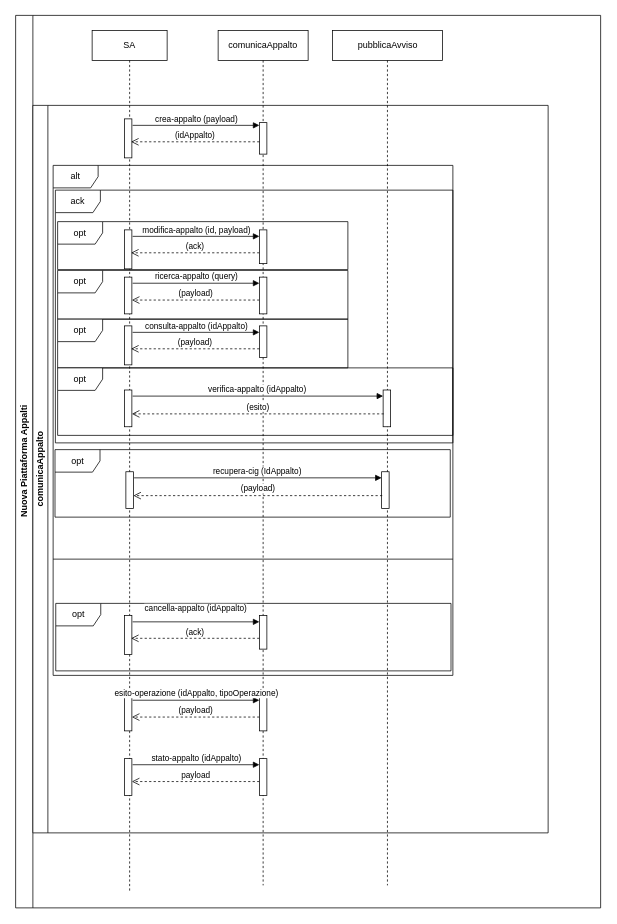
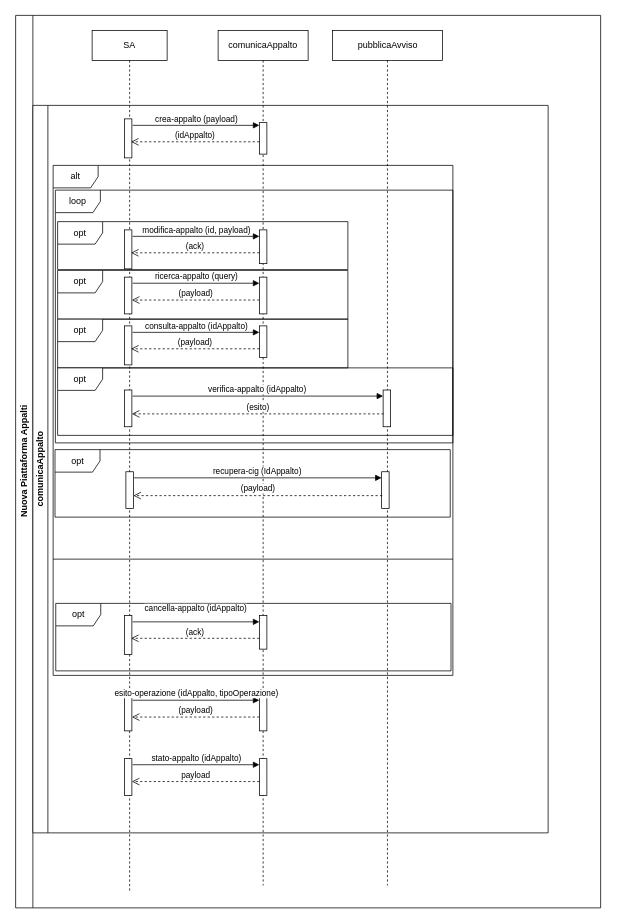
  <mxCell id="0" />
  <mxCell id="1" parent="0" />
  <mxCell id="2" value="opt" style="shape=umlFrame;whiteSpace=wrap;html=1;" parent="1" vertex="1"><mxGeometry x="73.5" y="804" width="527" height="90" as="geometry" /></mxCell>
  <mxCell id="3" value="opt" style="shape=umlFrame;whiteSpace=wrap;html=1;" parent="1" vertex="1"><mxGeometry x="76" y="360" width="387" height="65" as="geometry" /></mxCell>
  <mxCell id="4" value="opt" style="shape=umlFrame;whiteSpace=wrap;html=1;" parent="1" vertex="1"><mxGeometry x="76" y="425" width="387" height="65" as="geometry" /></mxCell>
  <mxCell id="5" value="Nuova Piattaforma Appalti" style="swimlane;horizontal=0;whiteSpace=wrap;html=1;strokeWidth=1;" parent="1" vertex="1"><mxGeometry x="20" y="20" width="780" height="1190" as="geometry" /></mxCell>
  <mxCell id="6" value="pubblicaAvviso" style="shape=umlLifeline;perimeter=lifelinePerimeter;whiteSpace=wrap;html=1;container=1;collapsible=0;recursiveResize=0;outlineConnect=0;" parent="5" vertex="1"><mxGeometry x="422.5" y="20" width="146.5" height="1140" as="geometry" /></mxCell>
  <mxCell id="7" value="comunicaAppalto" style="shape=umlLifeline;perimeter=lifelinePerimeter;whiteSpace=wrap;html=1;container=1;collapsible=0;recursiveResize=0;outlineConnect=0;" parent="5" vertex="1"><mxGeometry x="270" y="20" width="120" height="1140" as="geometry" /></mxCell>
  <mxCell id="8" value="" style="html=1;points=[];perimeter=orthogonalPerimeter;" parent="7" vertex="1"><mxGeometry x="55" y="123" width="10" height="42" as="geometry" /></mxCell>
  <mxCell id="9" value="SA" style="shape=umlLifeline;perimeter=lifelinePerimeter;whiteSpace=wrap;html=1;container=1;collapsible=0;recursiveResize=0;outlineConnect=0;" parent="5" vertex="1"><mxGeometry x="102" y="20" width="100" height="1150" as="geometry" /></mxCell>
  <mxCell id="10" value="comunicaAppalto" style="swimlane;startSize=20;horizontal=0;html=1;whiteSpace=wrap;" parent="5" vertex="1"><mxGeometry x="23" y="120" width="687" height="970" as="geometry"><mxRectangle x="23" y="120" width="40" height="130" as="alternateBounds" /></mxGeometry></mxCell>
  <mxCell id="11" value="opt" style="shape=umlFrame;whiteSpace=wrap;html=1;" parent="10" vertex="1"><mxGeometry x="33" y="155" width="387" height="64" as="geometry" /></mxCell>
  <mxCell id="12" value="alt" style="shape=umlFrame;whiteSpace=wrap;html=1;" parent="10" vertex="1"><mxGeometry x="27" y="80" width="533" height="680" as="geometry" /></mxCell>
- <mxCell id="13" value="ack" style="shape=umlFrame;whiteSpace=wrap;html=1;" parent="10" vertex="1"><mxGeometry x="30" y="113" width="530" height="337" as="geometry" /></mxCell>
+ <mxCell id="13" value="loop" style="shape=umlFrame;whiteSpace=wrap;html=1;" parent="10" vertex="1"><mxGeometry x="30" y="113" width="530" height="337" as="geometry" /></mxCell>
  <mxCell id="14" value="" style="html=1;points=[];perimeter=orthogonalPerimeter;" parent="10" vertex="1"><mxGeometry x="122" y="18" width="10" height="52" as="geometry" /></mxCell>
  <mxCell id="15" value="" style="html=1;points=[];perimeter=orthogonalPerimeter;" parent="10" vertex="1"><mxGeometry x="122" y="166" width="10" height="52" as="geometry" /></mxCell>
  <mxCell id="16" value="(ack)" style="html=1;verticalAlign=bottom;endArrow=open;dashed=1;endSize=8;rounded=0;entryX=0.89;entryY=0.588;entryDx=0;entryDy=0;entryPerimeter=0;" parent="10" target="15" edge="1"><mxGeometry relative="1" as="geometry"><mxPoint x="302" y="196.576" as="sourcePoint" /><mxPoint x="327" y="238" as="targetPoint" /></mxGeometry></mxCell>
  <mxCell id="17" value="" style="html=1;points=[];perimeter=orthogonalPerimeter;" parent="10" vertex="1"><mxGeometry x="302" y="166" width="10" height="45" as="geometry" /></mxCell>
  <mxCell id="18" value="modifica-appalto (id, payload)" style="html=1;verticalAlign=bottom;endArrow=block;rounded=0;exitX=1.097;exitY=0.166;exitDx=0;exitDy=0;exitPerimeter=0;endFill=1;" parent="10" source="15" target="17" edge="1"><mxGeometry width="80" relative="1" as="geometry"><mxPoint x="195.97" y="334.632" as="sourcePoint" /><mxPoint x="365" y="334.632" as="targetPoint" /></mxGeometry></mxCell>
  <mxCell id="19" value="" style="html=1;points=[];perimeter=orthogonalPerimeter;" parent="10" vertex="1"><mxGeometry x="122" y="229" width="10" height="49" as="geometry" /></mxCell>
  <mxCell id="20" value="(payload)" style="html=1;verticalAlign=bottom;endArrow=open;dashed=1;endSize=8;rounded=0;" parent="10" target="19" edge="1"><mxGeometry relative="1" as="geometry"><mxPoint x="302" y="259.576" as="sourcePoint" /><mxPoint x="127" y="258" as="targetPoint" /></mxGeometry></mxCell>
  <mxCell id="21" value="" style="html=1;points=[];perimeter=orthogonalPerimeter;" parent="10" vertex="1"><mxGeometry x="302" y="229" width="10" height="49" as="geometry" /></mxCell>
  <mxCell id="22" value="ricerca-appalto (query)" style="html=1;verticalAlign=bottom;endArrow=block;rounded=0;exitX=1.097;exitY=0.166;exitDx=0;exitDy=0;exitPerimeter=0;endFill=1;" parent="10" source="19" target="21" edge="1"><mxGeometry x="0.004" width="80" relative="1" as="geometry"><mxPoint x="132.97" y="237.632" as="sourcePoint" /><mxPoint x="302" y="237.632" as="targetPoint" /><mxPoint as="offset" /></mxGeometry></mxCell>
  <mxCell id="23" value="" style="html=1;points=[];perimeter=orthogonalPerimeter;" parent="10" vertex="1"><mxGeometry x="122" y="294" width="10" height="52" as="geometry" /></mxCell>
  <mxCell id="24" value="" style="html=1;points=[];perimeter=orthogonalPerimeter;" parent="10" vertex="1"><mxGeometry x="122" y="680" width="10" height="52" as="geometry" /></mxCell>
  <mxCell id="25" value="(ack)" style="html=1;verticalAlign=bottom;endArrow=open;dashed=1;endSize=8;rounded=0;entryX=0.89;entryY=0.588;entryDx=0;entryDy=0;entryPerimeter=0;" parent="10" target="24" edge="1"><mxGeometry relative="1" as="geometry"><mxPoint x="302" y="710.576" as="sourcePoint" /><mxPoint x="264" y="592" as="targetPoint" /></mxGeometry></mxCell>
  <mxCell id="26" value="" style="html=1;points=[];perimeter=orthogonalPerimeter;" parent="10" vertex="1"><mxGeometry x="302" y="680" width="10" height="45" as="geometry" /></mxCell>
  <mxCell id="27" value="cancella-appalto (idAppalto)" style="html=1;verticalAlign=bottom;endArrow=block;rounded=0;exitX=1.097;exitY=0.166;exitDx=0;exitDy=0;exitPerimeter=0;endFill=1;" parent="10" source="24" target="26" edge="1"><mxGeometry x="-0.006" y="9" width="80" relative="1" as="geometry"><mxPoint x="132.97" y="688.632" as="sourcePoint" /><mxPoint x="302" y="688.632" as="targetPoint" /><mxPoint as="offset" /></mxGeometry></mxCell>
  <mxCell id="28" value="" style="html=1;points=[];perimeter=orthogonalPerimeter;" parent="10" vertex="1"><mxGeometry x="122" y="785" width="10" height="49" as="geometry" /></mxCell>
  <mxCell id="29" value="(payload)" style="html=1;verticalAlign=bottom;endArrow=open;dashed=1;endSize=8;rounded=0;" parent="10" target="28" edge="1"><mxGeometry relative="1" as="geometry"><mxPoint x="302" y="815.576" as="sourcePoint" /><mxPoint x="64" y="654" as="targetPoint" /></mxGeometry></mxCell>
  <mxCell id="30" value="" style="html=1;points=[];perimeter=orthogonalPerimeter;" parent="10" vertex="1"><mxGeometry x="302" y="785" width="10" height="49" as="geometry" /></mxCell>
  <mxCell id="31" value="esito-operazione (idAppalto, tipoOperazione)" style="html=1;verticalAlign=bottom;endArrow=block;rounded=0;exitX=1.097;exitY=0.166;exitDx=0;exitDy=0;exitPerimeter=0;endFill=1;" parent="10" source="28" target="30" edge="1"><mxGeometry x="0.004" width="80" relative="1" as="geometry"><mxPoint x="69.97" y="633.632" as="sourcePoint" /><mxPoint x="239" y="633.632" as="targetPoint" /><mxPoint as="offset" /></mxGeometry></mxCell>
  <mxCell id="32" value="" style="html=1;points=[];perimeter=orthogonalPerimeter;" parent="10" vertex="1"><mxGeometry x="302" y="294" width="10" height="42" as="geometry" /></mxCell>
  <mxCell id="33" value="consulta-appalto (idAppalto)" style="html=1;verticalAlign=bottom;endArrow=block;rounded=0;exitX=1.097;exitY=0.166;exitDx=0;exitDy=0;exitPerimeter=0;" parent="10" source="23" target="32" edge="1"><mxGeometry x="0.004" width="80" relative="1" as="geometry"><mxPoint x="87" y="266" as="sourcePoint" /><mxPoint x="167" y="266" as="targetPoint" /><mxPoint as="offset" /></mxGeometry></mxCell>
  <mxCell id="34" value="(payload)" style="html=1;verticalAlign=bottom;endArrow=open;dashed=1;endSize=8;rounded=0;entryX=0.89;entryY=0.588;entryDx=0;entryDy=0;entryPerimeter=0;" parent="10" source="32" target="23" edge="1"><mxGeometry relative="1" as="geometry"><mxPoint x="407" y="366" as="sourcePoint" /><mxPoint x="327" y="366" as="targetPoint" /></mxGeometry></mxCell>
  <mxCell id="35" value="" style="line;strokeWidth=1;fillColor=none;align=left;verticalAlign=middle;spacingTop=-1;spacingLeft=3;spacingRight=3;rotatable=0;labelPosition=right;points=[];portConstraint=eastwest;strokeColor=inherit;" parent="10" vertex="1"><mxGeometry x="27" y="601" width="533" height="8" as="geometry" /></mxCell>
  <mxCell id="36" value="" style="html=1;points=[];perimeter=orthogonalPerimeter;" parent="10" vertex="1"><mxGeometry x="122" y="871" width="10" height="49" as="geometry" /></mxCell>
  <mxCell id="37" value="payload" style="html=1;verticalAlign=bottom;endArrow=open;dashed=1;endSize=8;rounded=0;" parent="10" target="36" edge="1"><mxGeometry relative="1" as="geometry"><mxPoint x="302" y="901.576" as="sourcePoint" /><mxPoint x="1" y="580" as="targetPoint" /></mxGeometry></mxCell>
  <mxCell id="38" value="" style="html=1;points=[];perimeter=orthogonalPerimeter;" parent="10" vertex="1"><mxGeometry x="302" y="871" width="10" height="49" as="geometry" /></mxCell>
  <mxCell id="39" value="stato-appalto (idAppalto)" style="html=1;verticalAlign=bottom;endArrow=block;rounded=0;exitX=1.097;exitY=0.166;exitDx=0;exitDy=0;exitPerimeter=0;endFill=1;" parent="10" source="36" target="38" edge="1"><mxGeometry x="0.004" width="80" relative="1" as="geometry"><mxPoint x="6.97" y="559.632" as="sourcePoint" /><mxPoint x="176" y="559.632" as="targetPoint" /><mxPoint as="offset" /></mxGeometry></mxCell>
  <mxCell id="40" value="opt" style="shape=umlFrame;whiteSpace=wrap;html=1;" parent="10" vertex="1"><mxGeometry x="33" y="350" width="527" height="90" as="geometry" /></mxCell>
  <mxCell id="41" value="" style="html=1;points=[];perimeter=orthogonalPerimeter;" parent="10" vertex="1"><mxGeometry x="467" y="379.5" width="10" height="49" as="geometry" /></mxCell>
  <mxCell id="42" value="" style="html=1;points=[];perimeter=orthogonalPerimeter;" parent="10" vertex="1"><mxGeometry x="122" y="379.5" width="10" height="49" as="geometry" /></mxCell>
  <mxCell id="43" value="verifica-appalto (idAppalto)" style="html=1;verticalAlign=bottom;endArrow=block;rounded=0;exitX=1.097;exitY=0.166;exitDx=0;exitDy=0;exitPerimeter=0;endFill=1;" parent="10" source="42" target="41" edge="1"><mxGeometry x="-0.004" width="80" relative="1" as="geometry"><mxPoint x="-50.03" y="-200.868" as="sourcePoint" /><mxPoint x="119" y="-200.868" as="targetPoint" /><mxPoint as="offset" /></mxGeometry></mxCell>
  <mxCell id="44" value="(esito)" style="html=1;verticalAlign=bottom;endArrow=open;dashed=1;endSize=8;rounded=0;exitX=0.083;exitY=0.65;exitDx=0;exitDy=0;exitPerimeter=0;" parent="10" source="41" target="42" edge="1"><mxGeometry relative="1" as="geometry"><mxPoint x="484.75" y="413.478" as="sourcePoint" /><mxPoint x="153" y="413" as="targetPoint" /></mxGeometry></mxCell>
  <mxCell id="45" value="opt" style="shape=umlFrame;whiteSpace=wrap;html=1;" parent="10" vertex="1"><mxGeometry x="29.5" y="459" width="527" height="90" as="geometry" /></mxCell>
  <mxCell id="46" value="crea-appalto (payload)" style="html=1;verticalAlign=bottom;endArrow=block;rounded=0;exitX=1.097;exitY=0.166;exitDx=0;exitDy=0;exitPerimeter=0;" parent="5" source="14" target="8" edge="1"><mxGeometry x="0.004" width="80" relative="1" as="geometry"><mxPoint x="150" y="150" as="sourcePoint" /><mxPoint x="230" y="150" as="targetPoint" /><mxPoint as="offset" /></mxGeometry></mxCell>
  <mxCell id="47" value="(idAppalto)" style="html=1;verticalAlign=bottom;endArrow=open;dashed=1;endSize=8;rounded=0;entryX=0.89;entryY=0.588;entryDx=0;entryDy=0;entryPerimeter=0;" parent="5" source="8" target="14" edge="1"><mxGeometry relative="1" as="geometry"><mxPoint x="470" y="250" as="sourcePoint" /><mxPoint x="390" y="250" as="targetPoint" /></mxGeometry></mxCell>
  <mxCell id="48" value="" style="html=1;points=[];perimeter=orthogonalPerimeter;" parent="1" vertex="1"><mxGeometry x="508" y="628.5" width="10" height="49" as="geometry" /></mxCell>
  <mxCell id="49" value="" style="html=1;points=[];perimeter=orthogonalPerimeter;" parent="1" vertex="1"><mxGeometry x="167" y="628.5" width="10" height="49" as="geometry" /></mxCell>
  <mxCell id="50" value="recupera-cig (IdAppalto)" style="html=1;verticalAlign=bottom;endArrow=block;rounded=0;exitX=1.097;exitY=0.166;exitDx=0;exitDy=0;exitPerimeter=0;endFill=1;" parent="1" source="49" target="48" edge="1"><mxGeometry x="-0.005" width="80" relative="1" as="geometry"><mxPoint x="-72.03" y="-111.868" as="sourcePoint" /><mxPoint x="97" y="-111.868" as="targetPoint" /><mxPoint as="offset" /></mxGeometry></mxCell>
  <mxCell id="51" value="(payload)" style="html=1;verticalAlign=bottom;endArrow=open;dashed=1;endSize=8;rounded=0;exitX=0.083;exitY=0.65;exitDx=0;exitDy=0;exitPerimeter=0;" parent="1" source="48" target="49" edge="1"><mxGeometry relative="1" as="geometry"><mxPoint x="462.75" y="502.478" as="sourcePoint" /><mxPoint x="131" y="502" as="targetPoint" /></mxGeometry></mxCell>
